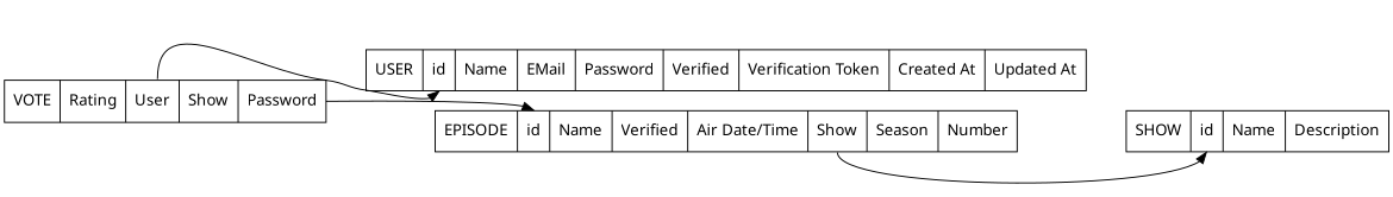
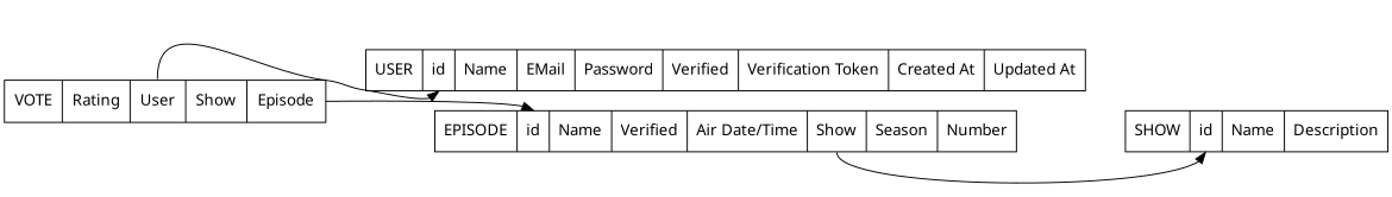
  digraph {
    concentrate=true
    fontname="Noto Sans"
    nodesep=0.25
    rankdir=LR
    node [fontname="Noto Sans" shape=record]
    edge [fontname="Noto Sans" headport=id]
    n1 [label="{USER|<id> id|Name|EMail|Password|Verified|Verification Token|Created At|Updated At}"]
    n2 [label="{SHOW|<id> id|Name|Description}"]
    n3 [label="{EPISODE|<id> id|Name|Verified|Air Date/Time|<show_id> Show|Season|Number}"]
-   n4 [label="{VOTE|Rating|<user_id> User|<show_id> Show|<episode_id> Password}"]
+   n4 [label="{VOTE|Rating|<user_id> User|<show_id> Show|<episode_id> Episode}"]
    n3 -> n2 [tailport=show_id]
    n4 -> n1 [tailport=user_id]
    n4 -> n3 [tailport=episode_id]
  }
